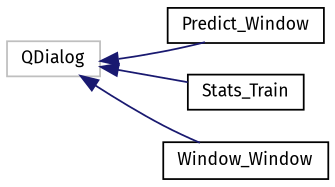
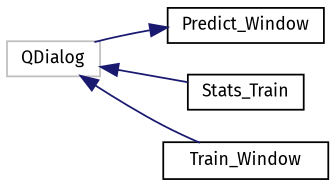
  digraph {
    fontname="Fira Sans"
    rankdir=LR
    node [color=black fillcolor=white fontname="Fira Sans" fontsize=10 shape=record style=filled]
    edge [color=midnightblue dir=back fontname="Fira Sans" fontsize=10 labelfontname=Helvetica labelfontsize=10 style=solid]
    n1 [color=grey75 height=0.2 label=QDialog width=0.4]
    n2 [height=0.2 label=Predict_Window width=0.4]
    n3 [height=0.2 label=Stats_Train width=0.4]
-   n4 [height=0.2 label=Window_Window width=0.4]
-   n1 -> n2
+   n4 [height=0.2 label=Train_Window width=0.4]
+   n2 -> n1
    n1 -> n3
    n1 -> n4
  }
